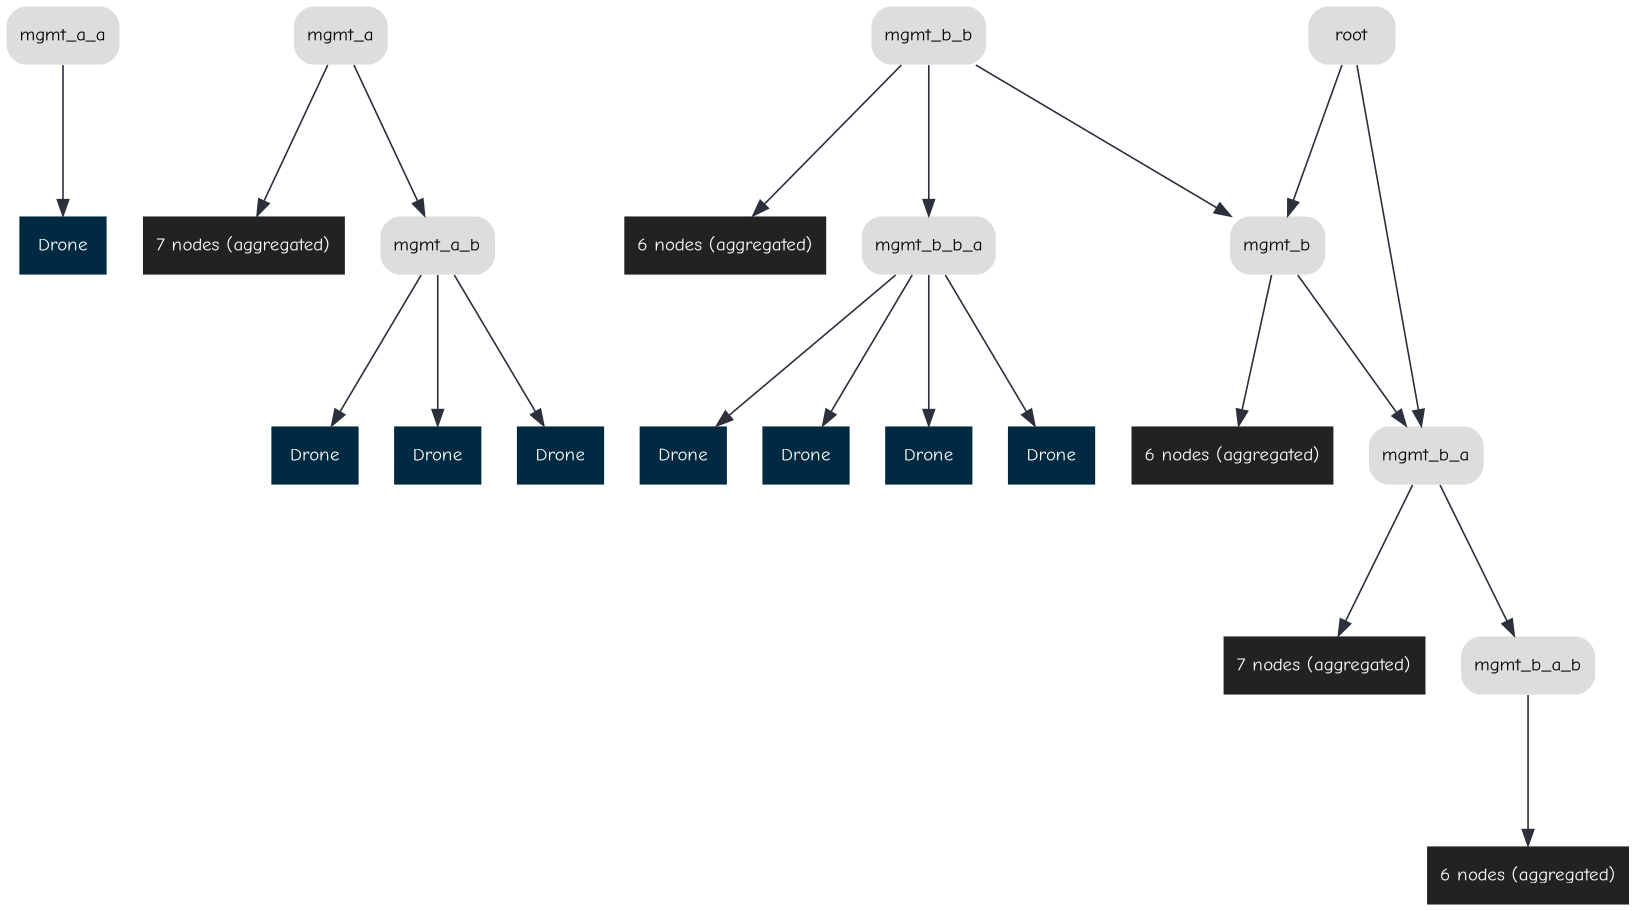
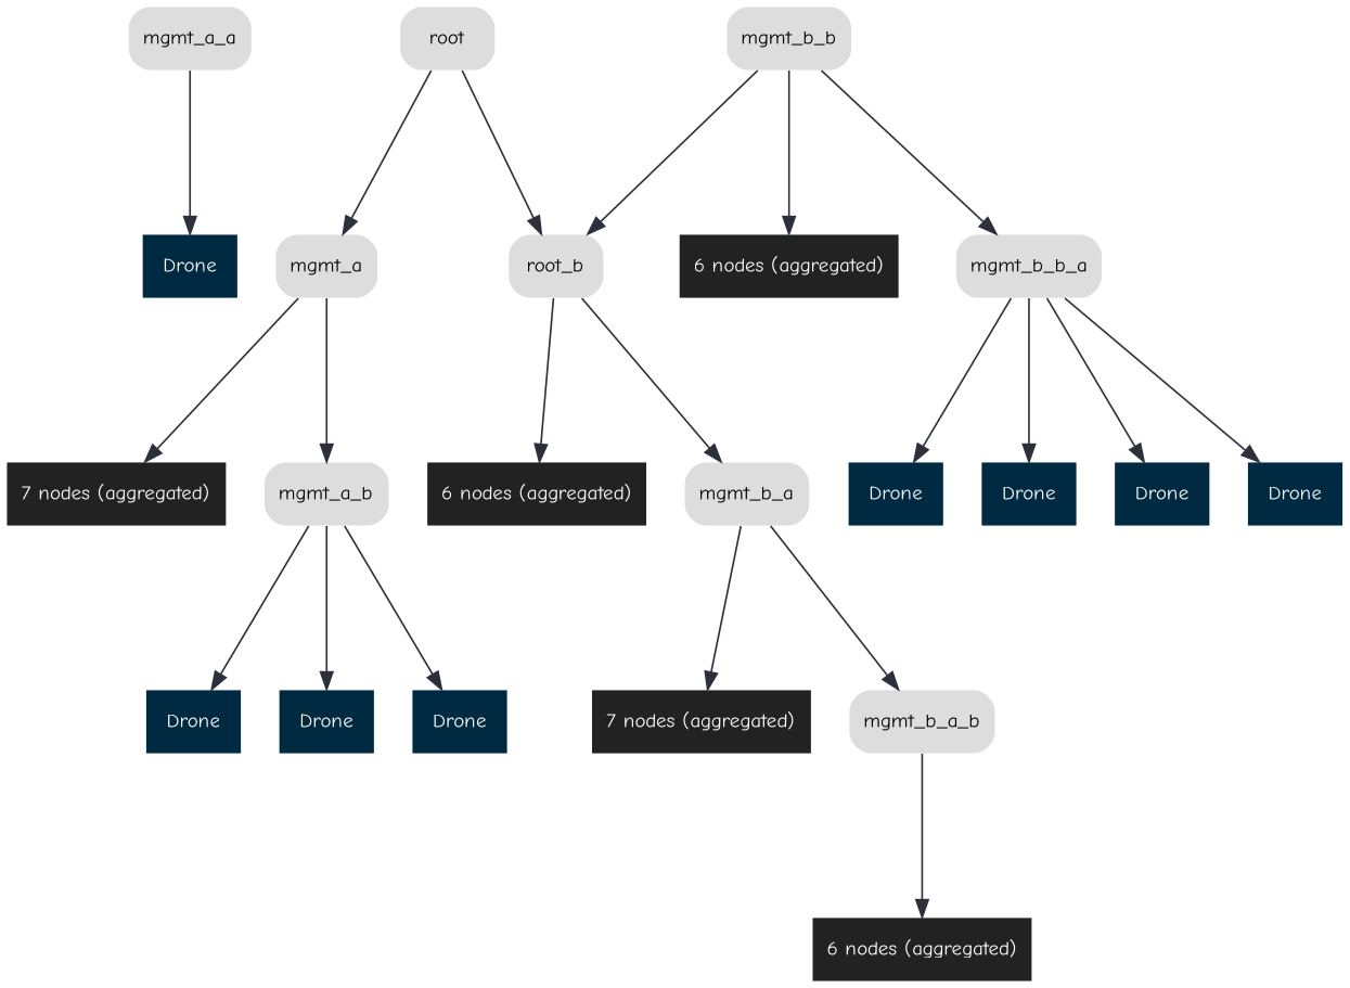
  digraph {
    fontname="Comic Neue"
    labelloc=t
    nodesep=0.3
    rankdir=TB
    ranksep=1.3
    splines=true
    node [color="#dddddd" fillcolor="#dddddd" fontcolor="#ffffff" fontname="Comic Neue" fontsize=12 penwidth=1 shape=plaintext style="filled, dashed"]
    edge [color="#2B303A" fontname="Comic Neue" fontsize=8]
    n1 [fillcolor="#002a41" label=Drone]
    n2 [fillcolor="#002a41" label=Drone]
    n3 [fillcolor="#002a41" label=Drone]
    n4 [fillcolor="#002a41" label=Drone]
    n5 [fillcolor="#002a41" label=Drone]
    n6 [fillcolor="#002a41" label=Drone]
    n7 [fillcolor="#002a41" label=Drone]
    n8 [fillcolor="#002a41" label=Drone]
    n9 [fillcolor="#222222" label="7 nodes (aggregated)"]
    n10 [fillcolor="#222222" label="6 nodes (aggregated)"]
    n11 [fillcolor="#222222" label="7 nodes (aggregated)"]
    n12 [fillcolor="#222222" label="6 nodes (aggregated)"]
    n13 [fillcolor="#222222" label="6 nodes (aggregated)"]
    root [fontcolor="#000000" style="filled, rounded"]
    mgmt_a [fontcolor="#000000" style="filled, rounded"]
-   mgmt_b [fontcolor="#000000" style="filled, rounded"]
+   mgmt_b [fontcolor="#000000" style="filled, rounded" label=root_b]
    mgmt_a_b [fontcolor="#000000" style="filled, rounded"]
    mgmt_b_a [fontcolor="#000000" style="filled, rounded"]
    mgmt_a_a [fontcolor="#000000" style="filled, rounded"]
    mgmt_b_a_b [fontcolor="#000000" style="filled, rounded"]
    mgmt_b_b [fontcolor="#000000" style="filled, rounded"]
    mgmt_b_b_a [fontcolor="#000000" style="filled, rounded"]
-   root -> mgmt_b_a
+   root -> mgmt_a
    root -> mgmt_b
    mgmt_a -> n9
    mgmt_a -> mgmt_a_b
    mgmt_b -> n10
    mgmt_b -> mgmt_b_a
    mgmt_a_b -> n2
    mgmt_a_b -> n3
    mgmt_a_b -> n4
    mgmt_b_a -> n11
    mgmt_b_a -> mgmt_b_a_b
    mgmt_a_a -> n1
    mgmt_b_a_b -> n12
    mgmt_b_b -> n13
    mgmt_b_b -> mgmt_b
    mgmt_b_b -> mgmt_b_b_a
    mgmt_b_b_a -> n5
    mgmt_b_b_a -> n6
    mgmt_b_b_a -> n7
    mgmt_b_b_a -> n8
  }
